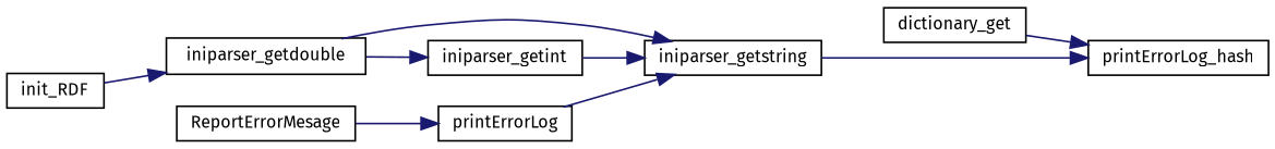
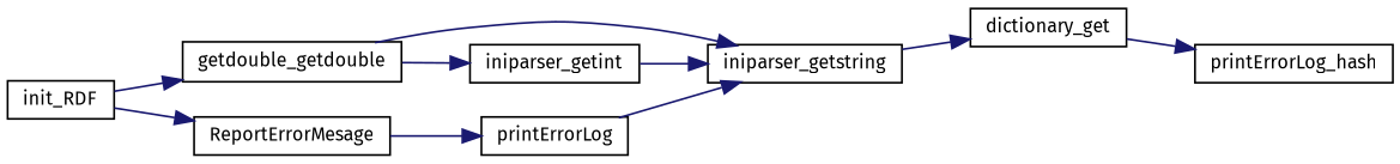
  digraph {
    fontname="Fira Sans"
    rankdir=LR
    node [color=black fillcolor=white fontname="Fira Sans" fontsize=10 shape=record style=filled]
    edge [color=midnightblue fontname="Fira Sans" fontsize=10 labelfontname=Helvetica labelfontsize=10 style=solid]
    n1 [height=0.2 label=init_RDF width=0.4]
-   n2 [height=0.2 label=iniparser_getdouble width=0.4]
+   n2 [height=0.2 label=getdouble_getdouble width=0.4]
    n3 [height=0.2 label=ReportErrorMesage width=0.4]
    n4 [height=0.2 label=iniparser_getstring width=0.4]
    n5 [height=0.2 label=iniparser_getint width=0.4]
    n6 [height=0.2 label=dictionary_get width=0.4]
    n7 [height=0.2 label=printErrorLog width=0.4]
    n8 [height=0.2 label=printErrorLog_hash width=0.4]
    n1 -> n2
+   n1 -> n3
    n2 -> n4
    n2 -> n5
    n3 -> n7
-   n4 -> n8
+   n4 -> n6
    n5 -> n4
    n6 -> n8
    n7 -> n4
  }
